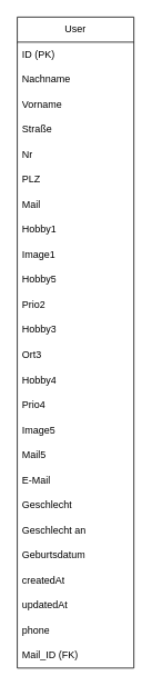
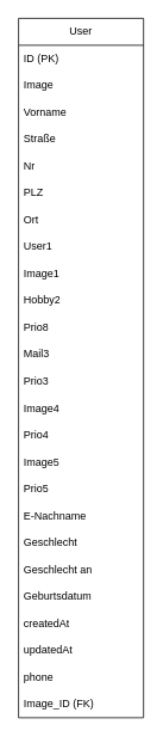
  <mxCell id="0" />
  <mxCell id="1" parent="0" />
  <mxCell id="2" value="User" style="swimlane;fontStyle=0;childLayout=stackLayout;horizontal=1;startSize=30;horizontalStack=0;resizeParent=1;resizeParentMax=0;resizeLast=0;collapsible=1;marginBottom=0;whiteSpace=wrap;html=1;" vertex="1" parent="1"><mxGeometry x="20" y="20" width="140" height="780" as="geometry"><mxRectangle x="60" y="130" width="70" height="30" as="alternateBounds" /></mxGeometry></mxCell>
  <mxCell id="3" value="ID (PK)" style="text;strokeColor=none;fillColor=none;align=left;verticalAlign=middle;spacingLeft=4;spacingRight=4;overflow=hidden;points=[[0,0.5],[1,0.5]];portConstraint=eastwest;rotatable=0;whiteSpace=wrap;html=1;" vertex="1" parent="2"><mxGeometry y="30" width="140" height="30" as="geometry" /></mxCell>
- <mxCell id="4" value="Nachname" style="text;strokeColor=none;fillColor=none;align=left;verticalAlign=middle;spacingLeft=4;spacingRight=4;overflow=hidden;points=[[0,0.5],[1,0.5]];portConstraint=eastwest;rotatable=0;whiteSpace=wrap;html=1;" vertex="1" parent="2"><mxGeometry y="60" width="140" height="30" as="geometry" /></mxCell>
+ <mxCell id="4" value="Image" style="text;strokeColor=none;fillColor=none;align=left;verticalAlign=middle;spacingLeft=4;spacingRight=4;overflow=hidden;points=[[0,0.5],[1,0.5]];portConstraint=eastwest;rotatable=0;whiteSpace=wrap;html=1;" vertex="1" parent="2"><mxGeometry y="60" width="140" height="30" as="geometry" /></mxCell>
  <mxCell id="5" value="Vorname" style="text;strokeColor=none;fillColor=none;align=left;verticalAlign=middle;spacingLeft=4;spacingRight=4;overflow=hidden;points=[[0,0.5],[1,0.5]];portConstraint=eastwest;rotatable=0;whiteSpace=wrap;html=1;" vertex="1" parent="2"><mxGeometry y="90" width="140" height="30" as="geometry" /></mxCell>
  <mxCell id="6" value="Straße" style="text;strokeColor=none;fillColor=none;align=left;verticalAlign=middle;spacingLeft=4;spacingRight=4;overflow=hidden;points=[[0,0.5],[1,0.5]];portConstraint=eastwest;rotatable=0;whiteSpace=wrap;html=1;" vertex="1" parent="2"><mxGeometry y="120" width="140" height="30" as="geometry" /></mxCell>
  <mxCell id="7" value="Nr" style="text;strokeColor=none;fillColor=none;align=left;verticalAlign=middle;spacingLeft=4;spacingRight=4;overflow=hidden;points=[[0,0.5],[1,0.5]];portConstraint=eastwest;rotatable=0;whiteSpace=wrap;html=1;" vertex="1" parent="2"><mxGeometry y="150" width="140" height="30" as="geometry" /></mxCell>
  <mxCell id="8" value="PLZ" style="text;strokeColor=none;fillColor=none;align=left;verticalAlign=middle;spacingLeft=4;spacingRight=4;overflow=hidden;points=[[0,0.5],[1,0.5]];portConstraint=eastwest;rotatable=0;whiteSpace=wrap;html=1;" vertex="1" parent="2"><mxGeometry y="180" width="140" height="30" as="geometry" /></mxCell>
- <mxCell id="9" value="Mail" style="text;strokeColor=none;fillColor=none;align=left;verticalAlign=middle;spacingLeft=4;spacingRight=4;overflow=hidden;points=[[0,0.5],[1,0.5]];portConstraint=eastwest;rotatable=0;whiteSpace=wrap;html=1;" vertex="1" parent="2"><mxGeometry y="210" width="140" height="30" as="geometry" /></mxCell>
- <mxCell id="10" value="Hobby1" style="text;strokeColor=none;fillColor=none;align=left;verticalAlign=middle;spacingLeft=4;spacingRight=4;overflow=hidden;points=[[0,0.5],[1,0.5]];portConstraint=eastwest;rotatable=0;whiteSpace=wrap;html=1;" vertex="1" parent="2"><mxGeometry y="240" width="140" height="30" as="geometry" /></mxCell>
+ <mxCell id="9" value="Ort" style="text;strokeColor=none;fillColor=none;align=left;verticalAlign=middle;spacingLeft=4;spacingRight=4;overflow=hidden;points=[[0,0.5],[1,0.5]];portConstraint=eastwest;rotatable=0;whiteSpace=wrap;html=1;" vertex="1" parent="2"><mxGeometry y="210" width="140" height="30" as="geometry" /></mxCell>
+ <mxCell id="10" value="User1" style="text;strokeColor=none;fillColor=none;align=left;verticalAlign=middle;spacingLeft=4;spacingRight=4;overflow=hidden;points=[[0,0.5],[1,0.5]];portConstraint=eastwest;rotatable=0;whiteSpace=wrap;html=1;" vertex="1" parent="2"><mxGeometry y="240" width="140" height="30" as="geometry" /></mxCell>
  <mxCell id="11" value="Image1" style="text;strokeColor=none;fillColor=none;align=left;verticalAlign=middle;spacingLeft=4;spacingRight=4;overflow=hidden;points=[[0,0.5],[1,0.5]];portConstraint=eastwest;rotatable=0;whiteSpace=wrap;html=1;" vertex="1" parent="2"><mxGeometry y="270" width="140" height="30" as="geometry" /></mxCell>
- <mxCell id="12" value="Hobby5" style="text;strokeColor=none;fillColor=none;align=left;verticalAlign=middle;spacingLeft=4;spacingRight=4;overflow=hidden;points=[[0,0.5],[1,0.5]];portConstraint=eastwest;rotatable=0;whiteSpace=wrap;html=1;" vertex="1" parent="2"><mxGeometry y="300" width="140" height="30" as="geometry" /></mxCell>
- <mxCell id="13" value="Prio2" style="text;strokeColor=none;fillColor=none;align=left;verticalAlign=middle;spacingLeft=4;spacingRight=4;overflow=hidden;points=[[0,0.5],[1,0.5]];portConstraint=eastwest;rotatable=0;whiteSpace=wrap;html=1;" vertex="1" parent="2"><mxGeometry y="330" width="140" height="30" as="geometry" /></mxCell>
- <mxCell id="14" value="Hobby3" style="text;strokeColor=none;fillColor=none;align=left;verticalAlign=middle;spacingLeft=4;spacingRight=4;overflow=hidden;points=[[0,0.5],[1,0.5]];portConstraint=eastwest;rotatable=0;whiteSpace=wrap;html=1;" vertex="1" parent="2"><mxGeometry y="360" width="140" height="30" as="geometry" /></mxCell>
- <mxCell id="15" value="Ort3" style="text;strokeColor=none;fillColor=none;align=left;verticalAlign=middle;spacingLeft=4;spacingRight=4;overflow=hidden;points=[[0,0.5],[1,0.5]];portConstraint=eastwest;rotatable=0;whiteSpace=wrap;html=1;" vertex="1" parent="2"><mxGeometry y="390" width="140" height="30" as="geometry" /></mxCell>
- <mxCell id="16" value="Hobby4" style="text;strokeColor=none;fillColor=none;align=left;verticalAlign=middle;spacingLeft=4;spacingRight=4;overflow=hidden;points=[[0,0.5],[1,0.5]];portConstraint=eastwest;rotatable=0;whiteSpace=wrap;html=1;" vertex="1" parent="2"><mxGeometry y="420" width="140" height="30" as="geometry" /></mxCell>
+ <mxCell id="12" value="Hobby2" style="text;strokeColor=none;fillColor=none;align=left;verticalAlign=middle;spacingLeft=4;spacingRight=4;overflow=hidden;points=[[0,0.5],[1,0.5]];portConstraint=eastwest;rotatable=0;whiteSpace=wrap;html=1;" vertex="1" parent="2"><mxGeometry y="300" width="140" height="30" as="geometry" /></mxCell>
+ <mxCell id="13" value="Prio8" style="text;strokeColor=none;fillColor=none;align=left;verticalAlign=middle;spacingLeft=4;spacingRight=4;overflow=hidden;points=[[0,0.5],[1,0.5]];portConstraint=eastwest;rotatable=0;whiteSpace=wrap;html=1;" vertex="1" parent="2"><mxGeometry y="330" width="140" height="30" as="geometry" /></mxCell>
+ <mxCell id="14" value="Mail3" style="text;strokeColor=none;fillColor=none;align=left;verticalAlign=middle;spacingLeft=4;spacingRight=4;overflow=hidden;points=[[0,0.5],[1,0.5]];portConstraint=eastwest;rotatable=0;whiteSpace=wrap;html=1;" vertex="1" parent="2"><mxGeometry y="360" width="140" height="30" as="geometry" /></mxCell>
+ <mxCell id="15" value="Prio3" style="text;strokeColor=none;fillColor=none;align=left;verticalAlign=middle;spacingLeft=4;spacingRight=4;overflow=hidden;points=[[0,0.5],[1,0.5]];portConstraint=eastwest;rotatable=0;whiteSpace=wrap;html=1;" vertex="1" parent="2"><mxGeometry y="390" width="140" height="30" as="geometry" /></mxCell>
+ <mxCell id="16" value="Image4" style="text;strokeColor=none;fillColor=none;align=left;verticalAlign=middle;spacingLeft=4;spacingRight=4;overflow=hidden;points=[[0,0.5],[1,0.5]];portConstraint=eastwest;rotatable=0;whiteSpace=wrap;html=1;" vertex="1" parent="2"><mxGeometry y="420" width="140" height="30" as="geometry" /></mxCell>
  <mxCell id="17" value="Prio4" style="text;strokeColor=none;fillColor=none;align=left;verticalAlign=middle;spacingLeft=4;spacingRight=4;overflow=hidden;points=[[0,0.5],[1,0.5]];portConstraint=eastwest;rotatable=0;whiteSpace=wrap;html=1;" vertex="1" parent="2"><mxGeometry y="450" width="140" height="30" as="geometry" /></mxCell>
  <mxCell id="18" value="Image5" style="text;strokeColor=none;fillColor=none;align=left;verticalAlign=middle;spacingLeft=4;spacingRight=4;overflow=hidden;points=[[0,0.5],[1,0.5]];portConstraint=eastwest;rotatable=0;whiteSpace=wrap;html=1;" vertex="1" parent="2"><mxGeometry y="480" width="140" height="30" as="geometry" /></mxCell>
- <mxCell id="19" value="Mail5" style="text;strokeColor=none;fillColor=none;align=left;verticalAlign=middle;spacingLeft=4;spacingRight=4;overflow=hidden;points=[[0,0.5],[1,0.5]];portConstraint=eastwest;rotatable=0;whiteSpace=wrap;html=1;" vertex="1" parent="2"><mxGeometry y="510" width="140" height="30" as="geometry" /></mxCell>
- <mxCell id="20" value="E-Mail" style="text;strokeColor=none;fillColor=none;align=left;verticalAlign=middle;spacingLeft=4;spacingRight=4;overflow=hidden;points=[[0,0.5],[1,0.5]];portConstraint=eastwest;rotatable=0;whiteSpace=wrap;html=1;" vertex="1" parent="2"><mxGeometry y="540" width="140" height="30" as="geometry" /></mxCell>
+ <mxCell id="19" value="Prio5" style="text;strokeColor=none;fillColor=none;align=left;verticalAlign=middle;spacingLeft=4;spacingRight=4;overflow=hidden;points=[[0,0.5],[1,0.5]];portConstraint=eastwest;rotatable=0;whiteSpace=wrap;html=1;" vertex="1" parent="2"><mxGeometry y="510" width="140" height="30" as="geometry" /></mxCell>
+ <mxCell id="20" value="E-Nachname" style="text;strokeColor=none;fillColor=none;align=left;verticalAlign=middle;spacingLeft=4;spacingRight=4;overflow=hidden;points=[[0,0.5],[1,0.5]];portConstraint=eastwest;rotatable=0;whiteSpace=wrap;html=1;" vertex="1" parent="2"><mxGeometry y="540" width="140" height="30" as="geometry" /></mxCell>
  <mxCell id="21" value="Geschlecht" style="text;strokeColor=none;fillColor=none;align=left;verticalAlign=middle;spacingLeft=4;spacingRight=4;overflow=hidden;points=[[0,0.5],[1,0.5]];portConstraint=eastwest;rotatable=0;whiteSpace=wrap;html=1;" vertex="1" parent="2"><mxGeometry y="570" width="140" height="30" as="geometry" /></mxCell>
  <mxCell id="22" value="Geschlecht an" style="text;strokeColor=none;fillColor=none;align=left;verticalAlign=middle;spacingLeft=4;spacingRight=4;overflow=hidden;points=[[0,0.5],[1,0.5]];portConstraint=eastwest;rotatable=0;whiteSpace=wrap;html=1;" vertex="1" parent="2"><mxGeometry y="600" width="140" height="30" as="geometry" /></mxCell>
  <mxCell id="23" value="Geburtsdatum" style="text;strokeColor=none;fillColor=none;align=left;verticalAlign=middle;spacingLeft=4;spacingRight=4;overflow=hidden;points=[[0,0.5],[1,0.5]];portConstraint=eastwest;rotatable=0;whiteSpace=wrap;html=1;" vertex="1" parent="2"><mxGeometry y="630" width="140" height="30" as="geometry" /></mxCell>
  <mxCell id="24" value="createdAt" style="text;strokeColor=none;fillColor=none;align=left;verticalAlign=middle;spacingLeft=4;spacingRight=4;overflow=hidden;points=[[0,0.5],[1,0.5]];portConstraint=eastwest;rotatable=0;whiteSpace=wrap;html=1;" vertex="1" parent="2"><mxGeometry y="660" width="140" height="30" as="geometry" /></mxCell>
  <mxCell id="25" value="updatedAt" style="text;strokeColor=none;fillColor=none;align=left;verticalAlign=middle;spacingLeft=4;spacingRight=4;overflow=hidden;points=[[0,0.5],[1,0.5]];portConstraint=eastwest;rotatable=0;whiteSpace=wrap;html=1;" vertex="1" parent="2"><mxGeometry y="690" width="140" height="30" as="geometry" /></mxCell>
  <mxCell id="26" value="phone" style="text;strokeColor=none;fillColor=none;align=left;verticalAlign=middle;spacingLeft=4;spacingRight=4;overflow=hidden;points=[[0,0.5],[1,0.5]];portConstraint=eastwest;rotatable=0;whiteSpace=wrap;html=1;" vertex="1" parent="2"><mxGeometry y="720" width="140" height="30" as="geometry" /></mxCell>
- <mxCell id="27" value="Mail_ID (FK)" style="text;strokeColor=none;fillColor=none;align=left;verticalAlign=middle;spacingLeft=4;spacingRight=4;overflow=hidden;points=[[0,0.5],[1,0.5]];portConstraint=eastwest;rotatable=0;whiteSpace=wrap;html=1;" vertex="1" parent="2"><mxGeometry y="750" width="140" height="30" as="geometry" /></mxCell>
+ <mxCell id="27" value="Image_ID (FK)" style="text;strokeColor=none;fillColor=none;align=left;verticalAlign=middle;spacingLeft=4;spacingRight=4;overflow=hidden;points=[[0,0.5],[1,0.5]];portConstraint=eastwest;rotatable=0;whiteSpace=wrap;html=1;" vertex="1" parent="2"><mxGeometry y="750" width="140" height="30" as="geometry" /></mxCell>
